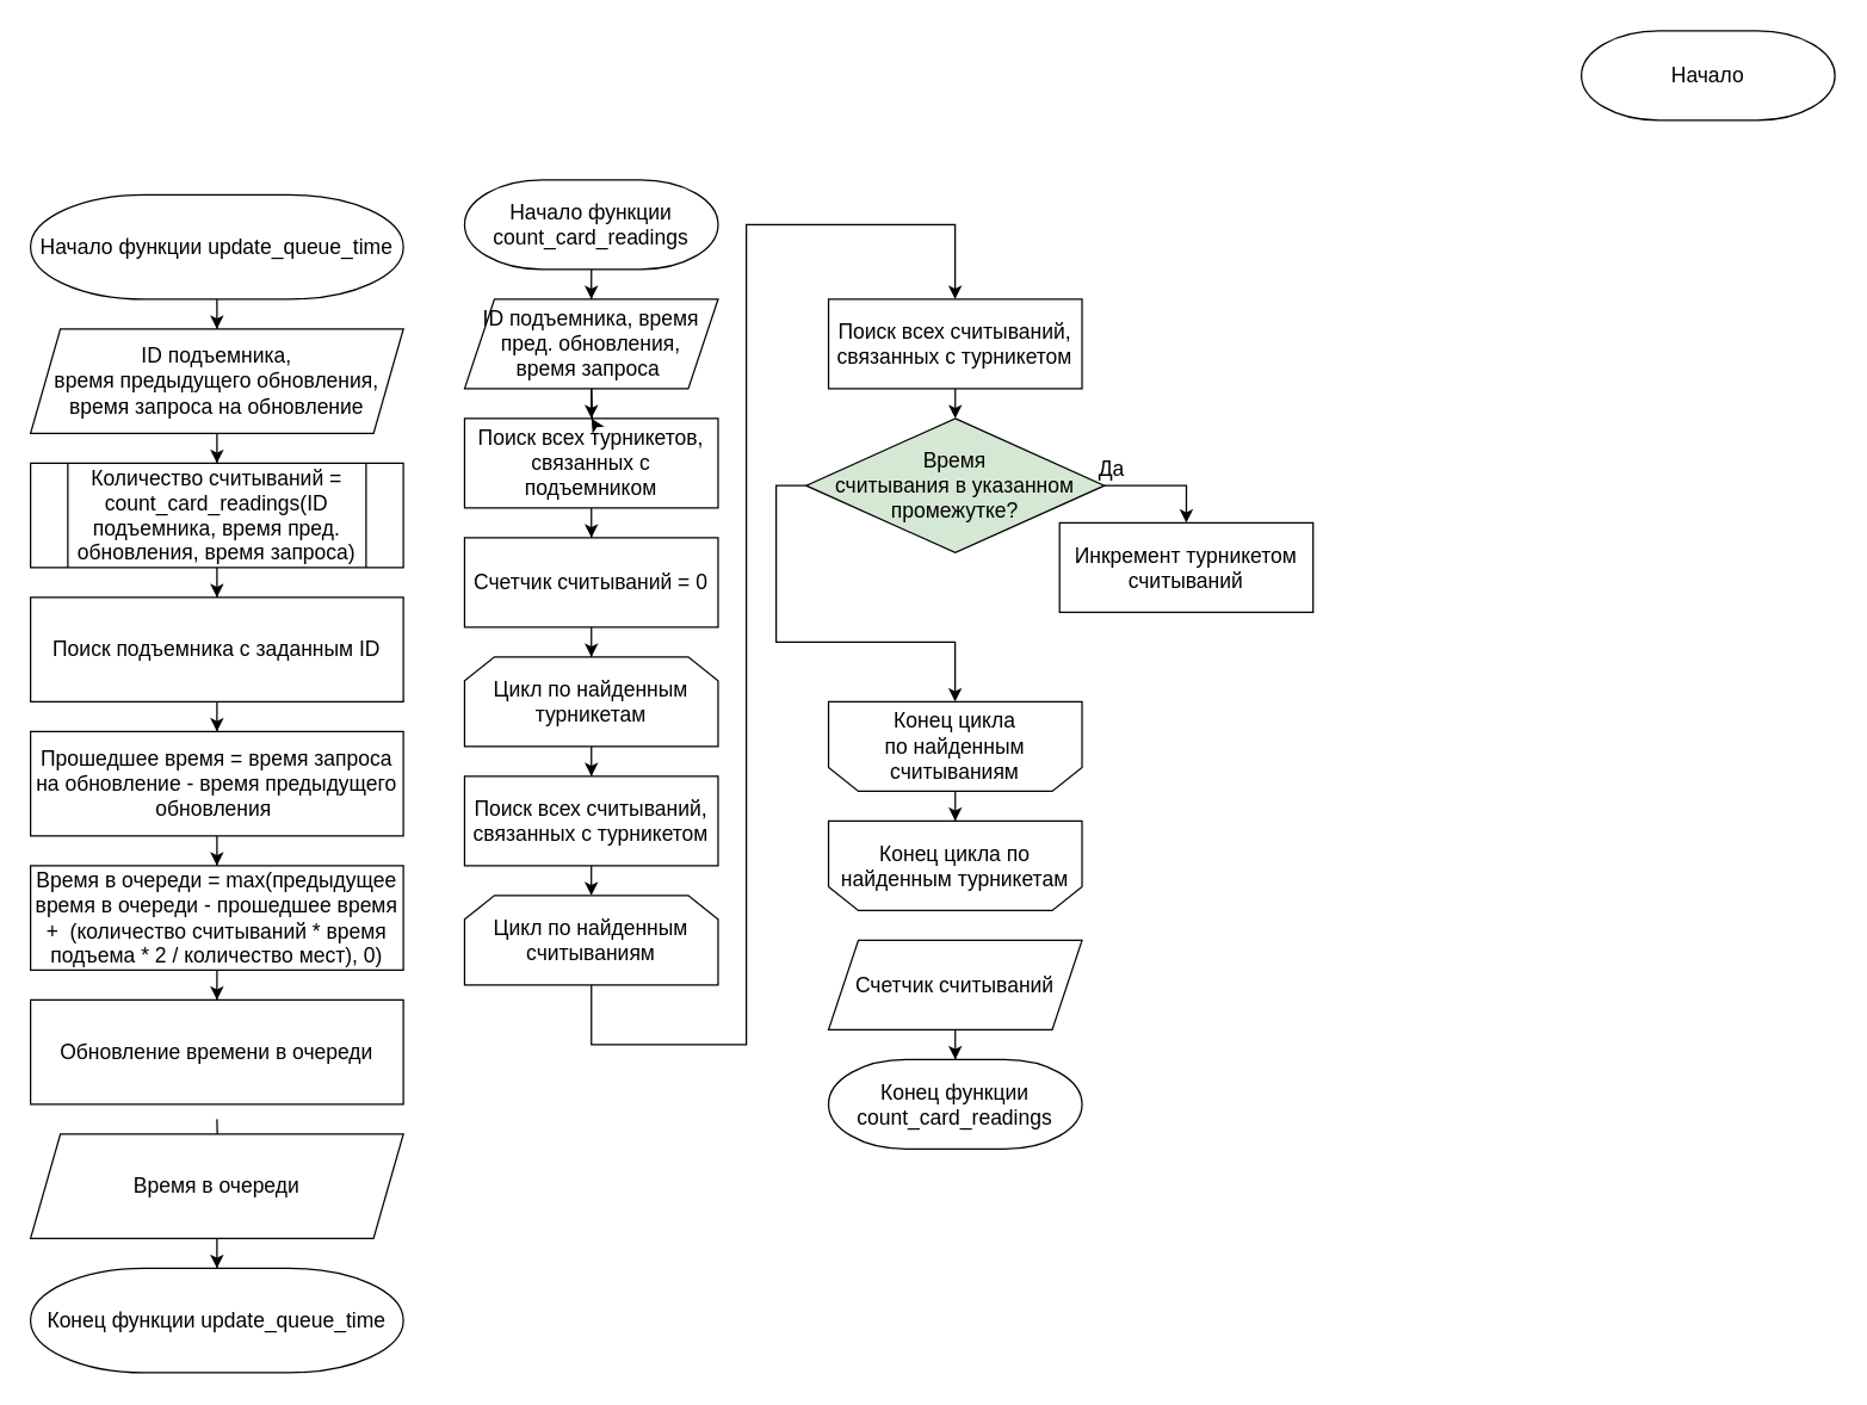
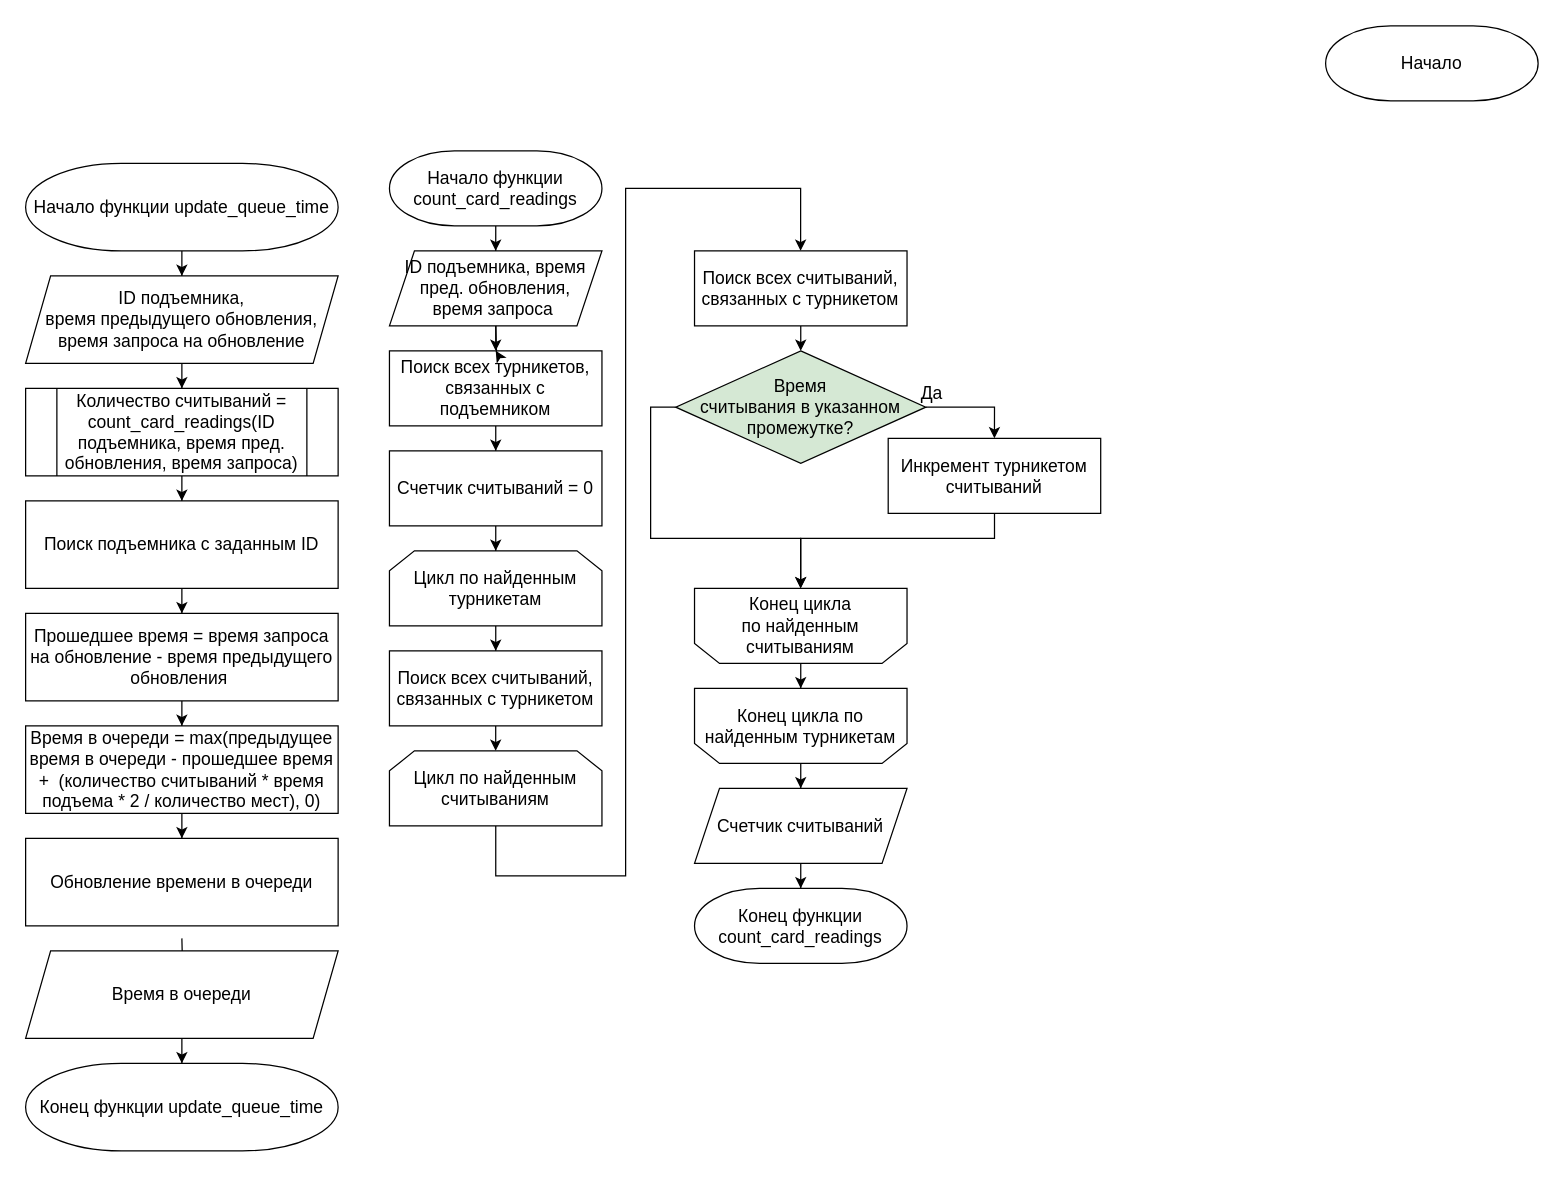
  <mxCell id="0" />
  <mxCell id="1" parent="0" />
  <mxCell id="2" style="edgeStyle=orthogonalEdgeStyle;rounded=0;orthogonalLoop=1;jettySize=auto;html=1;entryX=0.5;entryY=0;entryDx=0;entryDy=0;fontSize=14;" parent="1" source="3" target="5" edge="1"><mxGeometry relative="1" as="geometry" /></mxCell>
  <mxCell id="3" value="Начало функции count_card_readings" style="strokeWidth=1;shape=mxgraph.flowchart.terminator;whiteSpace=wrap;fontFamily=Helvetica;fontSize=14;fontStyle=0" parent="1" vertex="1"><mxGeometry x="311.06" y="120" width="170" height="60" as="geometry" /></mxCell>
  <mxCell id="4" style="edgeStyle=orthogonalEdgeStyle;rounded=0;orthogonalLoop=1;jettySize=auto;html=1;entryX=0.5;entryY=0;entryDx=0;entryDy=0;fontSize=14;" parent="1" source="5" edge="1"><mxGeometry relative="1" as="geometry"><mxPoint x="396.06" y="280" as="targetPoint" /></mxGeometry></mxCell>
  <mxCell id="5" value="ID подъемника, время&lt;br&gt;пред. обновления, &lt;br&gt;время запроса&amp;nbsp;" style="shape=parallelogram;perimeter=parallelogramPerimeter;whiteSpace=wrap;html=1;fixedSize=1;fontSize=14;" parent="1" vertex="1"><mxGeometry x="311.06" y="200" width="170" height="60" as="geometry" /></mxCell>
  <mxCell id="6" style="edgeStyle=orthogonalEdgeStyle;rounded=0;orthogonalLoop=1;jettySize=auto;html=1;fontSize=14;" parent="1" source="7" target="19" edge="1"><mxGeometry relative="1" as="geometry" /></mxCell>
  <mxCell id="7" value="Поиск всех турникетов, связанных с подъемником" style="rounded=0;whiteSpace=wrap;strokeWidth=1;fontFamily=Helvetica;fontSize=14;fontStyle=0" parent="1" vertex="1"><mxGeometry x="311.06" y="280" width="170" height="60" as="geometry" /></mxCell>
  <mxCell id="8" style="edgeStyle=orthogonalEdgeStyle;rounded=0;orthogonalLoop=1;jettySize=auto;html=1;fontSize=14;" parent="1" source="9" target="21" edge="1"><mxGeometry relative="1" as="geometry" /></mxCell>
  <mxCell id="9" value="&lt;span style=&quot;font-size: 14px&quot;&gt;Цикл по найденным турникетам&lt;/span&gt;" style="shape=loopLimit;whiteSpace=wrap;html=1;strokeWidth=1;fontSize=14;" parent="1" vertex="1"><mxGeometry x="311.06" y="440" width="170" height="60" as="geometry" /></mxCell>
+ <mxCell id="10" style="edgeStyle=orthogonalEdgeStyle;rounded=0;orthogonalLoop=1;jettySize=auto;html=1;fontSize=14;" parent="1" source="11" target="29" edge="1"><mxGeometry relative="1" as="geometry" /></mxCell>
  <mxCell id="11" value="&lt;span style=&quot;font-size: 14px&quot;&gt;Конец цикла&amp;nbsp;&lt;/span&gt;по найденным турникетам" style="shape=loopLimit;whiteSpace=wrap;html=1;strokeWidth=1;direction=west;fontSize=14;" parent="1" vertex="1"><mxGeometry x="555.12" y="550" width="170" height="60" as="geometry" /></mxCell>
  <mxCell id="12" style="edgeStyle=orthogonalEdgeStyle;rounded=0;orthogonalLoop=1;jettySize=auto;html=1;fontSize=14;" parent="1" target="7" edge="1"><mxGeometry relative="1" as="geometry"><mxPoint x="396.167" y="260" as="sourcePoint" /></mxGeometry></mxCell>
  <mxCell id="13" value="Да" style="edgeStyle=orthogonalEdgeStyle;rounded=0;orthogonalLoop=1;jettySize=auto;exitX=1;exitY=0.5;exitDx=0;exitDy=0;entryX=0.5;entryY=0;entryDx=0;entryDy=0;fontFamily=Helvetica;fontSize=14;fontStyle=0" parent="1" source="15" target="17" edge="1"><mxGeometry x="-0.9" y="12" relative="1" as="geometry"><mxPoint x="1" as="offset" /></mxGeometry></mxCell>
  <mxCell id="14" style="edgeStyle=orthogonalEdgeStyle;rounded=0;orthogonalLoop=1;jettySize=auto;html=1;fontSize=14;exitX=0;exitY=0.5;exitDx=0;exitDy=0;" parent="1" source="15" target="25" edge="1"><mxGeometry relative="1" as="geometry"><Array as="points"><mxPoint x="520" y="325" /><mxPoint x="520" y="430" /><mxPoint x="640" y="430" /></Array></mxGeometry></mxCell>
  <mxCell id="15" value="Время &#10;считывания в указанном промежутке?" style="rhombus;whiteSpace=wrap;strokeWidth=1;fontFamily=Helvetica;fontSize=14;fontStyle=0;fillColor=#d5e8d4;" parent="1" vertex="1"><mxGeometry x="540.09" y="280" width="200.06" height="90" as="geometry" /></mxCell>
+ <mxCell id="16" style="edgeStyle=orthogonalEdgeStyle;rounded=0;orthogonalLoop=1;jettySize=auto;html=1;entryX=0.5;entryY=1;entryDx=0;entryDy=0;fontSize=14;" parent="1" source="17" target="25" edge="1"><mxGeometry relative="1" as="geometry"><Array as="points"><mxPoint x="795" y="430" /><mxPoint x="640" y="430" /></Array></mxGeometry></mxCell>
  <mxCell id="17" value="Инкремент турникетом считываний" style="rounded=0;whiteSpace=wrap;strokeWidth=1;fontFamily=Helvetica;fontSize=14;fontStyle=0" parent="1" vertex="1"><mxGeometry x="710.06" y="350" width="170" height="60" as="geometry" /></mxCell>
  <mxCell id="18" style="edgeStyle=orthogonalEdgeStyle;rounded=0;orthogonalLoop=1;jettySize=auto;html=1;fontSize=14;" parent="1" source="19" target="9" edge="1"><mxGeometry relative="1" as="geometry" /></mxCell>
  <mxCell id="19" value="Счетчик считываний = 0" style="rounded=0;whiteSpace=wrap;strokeWidth=1;fontFamily=Helvetica;fontSize=14;fontStyle=0" parent="1" vertex="1"><mxGeometry x="311.06" y="360" width="170" height="60" as="geometry" /></mxCell>
  <mxCell id="20" style="edgeStyle=orthogonalEdgeStyle;rounded=0;orthogonalLoop=1;jettySize=auto;html=1;exitX=0.5;exitY=1;exitDx=0;exitDy=0;entryX=0.5;entryY=0;entryDx=0;entryDy=0;fontSize=14;" parent="1" source="21" target="23" edge="1"><mxGeometry relative="1" as="geometry" /></mxCell>
  <mxCell id="21" value="Поиск всех считываний, связанных с турникетом" style="rounded=0;whiteSpace=wrap;strokeWidth=1;fontFamily=Helvetica;fontSize=14;fontStyle=0" parent="1" vertex="1"><mxGeometry x="311.06" y="520" width="170" height="60" as="geometry" /></mxCell>
  <mxCell id="22" style="edgeStyle=orthogonalEdgeStyle;rounded=0;orthogonalLoop=1;jettySize=auto;html=1;fontSize=14;" parent="1" source="23" target="27" edge="1"><mxGeometry relative="1" as="geometry"><Array as="points"><mxPoint x="396" y="700" /><mxPoint x="500" y="700" /><mxPoint x="500" y="150" /><mxPoint x="640" y="150" /></Array></mxGeometry></mxCell>
  <mxCell id="23" value="&lt;span style=&quot;font-size: 14px&quot;&gt;Цикл по найденным считываниям&lt;/span&gt;" style="shape=loopLimit;whiteSpace=wrap;html=1;strokeWidth=1;fontSize=14;" parent="1" vertex="1"><mxGeometry x="311.06" y="600" width="170" height="60" as="geometry" /></mxCell>
  <mxCell id="24" style="edgeStyle=orthogonalEdgeStyle;rounded=0;orthogonalLoop=1;jettySize=auto;html=1;fontSize=14;" parent="1" source="25" target="11" edge="1"><mxGeometry relative="1" as="geometry" /></mxCell>
  <mxCell id="25" value="&lt;span style=&quot;font-size: 14px&quot;&gt;Конец цикла по&amp;nbsp;&lt;/span&gt;найденным считываниям" style="shape=loopLimit;whiteSpace=wrap;html=1;strokeWidth=1;direction=west;fontSize=14;" parent="1" vertex="1"><mxGeometry x="555.12" y="470" width="170" height="60" as="geometry" /></mxCell>
  <mxCell id="26" style="edgeStyle=orthogonalEdgeStyle;rounded=0;orthogonalLoop=1;jettySize=auto;html=1;fontSize=14;" parent="1" source="27" target="15" edge="1"><mxGeometry relative="1" as="geometry" /></mxCell>
  <mxCell id="27" value="Поиск всех считываний, связанных с турникетом" style="rounded=0;whiteSpace=wrap;strokeWidth=1;fontFamily=Helvetica;fontSize=14;fontStyle=0" parent="1" vertex="1"><mxGeometry x="555.12" y="200" width="170" height="60" as="geometry" /></mxCell>
  <mxCell id="28" style="edgeStyle=orthogonalEdgeStyle;rounded=0;orthogonalLoop=1;jettySize=auto;html=1;fontSize=14;" parent="1" source="29" target="30" edge="1"><mxGeometry relative="1" as="geometry" /></mxCell>
  <mxCell id="29" value="Счетчик считываний" style="shape=parallelogram;perimeter=parallelogramPerimeter;whiteSpace=wrap;html=1;fixedSize=1;fontSize=14;" parent="1" vertex="1"><mxGeometry x="555.12" y="630" width="170" height="60" as="geometry" /></mxCell>
  <mxCell id="30" value="Конец функции count_card_readings" style="strokeWidth=1;shape=mxgraph.flowchart.terminator;whiteSpace=wrap;fontFamily=Helvetica;fontSize=14;fontStyle=0" parent="1" vertex="1"><mxGeometry x="555.12" y="710" width="170" height="60" as="geometry" /></mxCell>
  <mxCell id="31" style="edgeStyle=orthogonalEdgeStyle;rounded=0;orthogonalLoop=1;jettySize=auto;html=1;fontSize=14;" parent="1" source="32" target="34" edge="1"><mxGeometry relative="1" as="geometry" /></mxCell>
  <mxCell id="32" value="Начало функции update_queue_time" style="strokeWidth=1;shape=mxgraph.flowchart.terminator;whiteSpace=wrap;fontFamily=Helvetica;fontSize=14;fontStyle=0" parent="1" vertex="1"><mxGeometry x="20" y="130" width="250" height="70" as="geometry" /></mxCell>
  <mxCell id="33" style="edgeStyle=orthogonalEdgeStyle;rounded=0;orthogonalLoop=1;jettySize=auto;html=1;fontSize=14;" parent="1" source="34" target="36" edge="1"><mxGeometry relative="1" as="geometry" /></mxCell>
  <mxCell id="34" value="ID подъемника, &lt;br style=&quot;font-size: 14px&quot;&gt;время предыдущего обновления, время запроса на обновление" style="shape=parallelogram;perimeter=parallelogramPerimeter;whiteSpace=wrap;html=1;fixedSize=1;fontSize=14;" parent="1" vertex="1"><mxGeometry x="20" y="220" width="250" height="70" as="geometry" /></mxCell>
  <mxCell id="35" style="edgeStyle=orthogonalEdgeStyle;rounded=0;orthogonalLoop=1;jettySize=auto;html=1;fontSize=14;" parent="1" source="44" target="40" edge="1"><mxGeometry relative="1" as="geometry" /></mxCell>
  <mxCell id="36" value="Количество считываний = count_card_readings(ID подъемника, время пред. обновления, время запроса)" style="shape=process;whiteSpace=wrap;backgroundOutline=1;fontFamily=Helvetica;fontSize=14;fontStyle=0" parent="1" vertex="1"><mxGeometry x="20" y="310" width="250" height="70" as="geometry" /></mxCell>
  <mxCell id="37" style="edgeStyle=orthogonalEdgeStyle;rounded=0;orthogonalLoop=1;jettySize=auto;html=1;fontSize=14;" parent="1" target="42" edge="1"><mxGeometry relative="1" as="geometry"><mxPoint x="145" y="750" as="sourcePoint" /></mxGeometry></mxCell>
  <mxCell id="38" value="Время в очереди = max(предыдущее время в очереди - прошедшее время +  (количество считываний * время подъема * 2 / количество мест), 0)" style="rounded=0;whiteSpace=wrap;strokeWidth=1;fontFamily=Helvetica;fontSize=14;fontStyle=0" parent="1" vertex="1"><mxGeometry x="20" y="580" width="250" height="70" as="geometry" /></mxCell>
  <mxCell id="39" style="edgeStyle=orthogonalEdgeStyle;rounded=0;orthogonalLoop=1;jettySize=auto;html=1;fontSize=14;" parent="1" source="40" target="38" edge="1"><mxGeometry relative="1" as="geometry" /></mxCell>
  <mxCell id="40" value="Прошедшее время = время запроса на обновление - время предыдущего обновления " style="rounded=0;whiteSpace=wrap;strokeWidth=1;fontFamily=Helvetica;fontSize=14;fontStyle=0" parent="1" vertex="1"><mxGeometry x="20" y="490" width="250" height="70" as="geometry" /></mxCell>
  <mxCell id="41" style="edgeStyle=orthogonalEdgeStyle;rounded=0;orthogonalLoop=1;jettySize=auto;html=1;fontSize=14;" parent="1" source="42" target="43" edge="1"><mxGeometry relative="1" as="geometry" /></mxCell>
  <mxCell id="42" value="Время в очереди" style="shape=parallelogram;perimeter=parallelogramPerimeter;whiteSpace=wrap;html=1;fixedSize=1;fontSize=14;" parent="1" vertex="1"><mxGeometry x="20" y="760" width="250" height="70" as="geometry" /></mxCell>
  <mxCell id="43" value="Конец функции update_queue_time" style="strokeWidth=1;shape=mxgraph.flowchart.terminator;whiteSpace=wrap;fontFamily=Helvetica;fontSize=14;fontStyle=0" parent="1" vertex="1"><mxGeometry x="20" y="850" width="250" height="70" as="geometry" /></mxCell>
  <mxCell id="44" value="Поиск подъемника с заданным ID" style="rounded=0;whiteSpace=wrap;strokeWidth=1;fontFamily=Helvetica;fontSize=14;fontStyle=0" parent="1" vertex="1"><mxGeometry x="20" y="400" width="250" height="70" as="geometry" /></mxCell>
  <mxCell id="45" style="edgeStyle=orthogonalEdgeStyle;rounded=0;orthogonalLoop=1;jettySize=auto;html=1;fontSize=14;" parent="1" source="36" target="44" edge="1"><mxGeometry relative="1" as="geometry"><mxPoint x="145" y="380" as="sourcePoint" /><mxPoint x="145" y="470" as="targetPoint" /></mxGeometry></mxCell>
  <mxCell id="46" value="Обновление времени в очереди" style="rounded=0;whiteSpace=wrap;strokeWidth=1;fontFamily=Helvetica;fontSize=14;fontStyle=0" parent="1" vertex="1"><mxGeometry x="20" y="670" width="250" height="70" as="geometry" /></mxCell>
  <mxCell id="47" style="edgeStyle=orthogonalEdgeStyle;rounded=0;orthogonalLoop=1;jettySize=auto;html=1;fontSize=14;" parent="1" source="38" target="46" edge="1"><mxGeometry relative="1" as="geometry"><mxPoint x="145" y="650" as="sourcePoint" /><mxPoint x="145" y="740" as="targetPoint" /></mxGeometry></mxCell>
  <mxCell id="48" value="Начало" style="strokeWidth=1;shape=mxgraph.flowchart.terminator;whiteSpace=wrap;fontFamily=Helvetica;fontSize=14;fontStyle=0" vertex="1" parent="1"><mxGeometry x="1060" y="20" width="170" height="60" as="geometry" /></mxCell>
